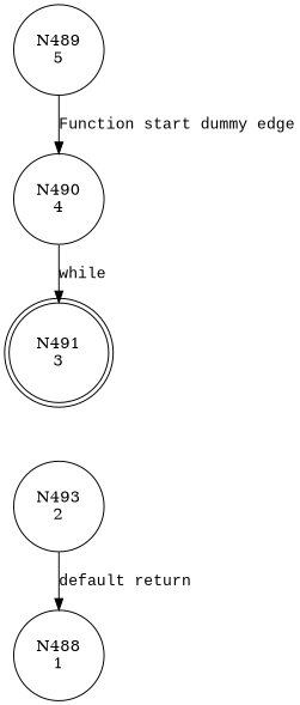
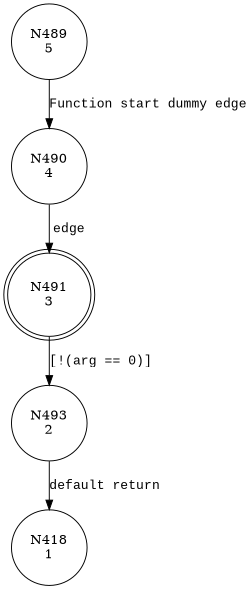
  digraph {
    node [shape=circle]
    edge [fontname="Courier New"]
    n1 [label="N489\n5"]
    n2 [label="N490\n4"]
    n3 [label="N491\n3" shape=doublecircle]
    n4 [label="N493\n2"]
-   n5 [label="N488\n1"]
+   n5 [label="N418\n1"]
    n1 -> n2 [label="Function start dummy edge"]
-   n2 -> n3 [label=while]
+   n2 -> n3 [label="edge"]
+   n3 -> n4 [label="[!(arg == 0)]"]
    n4 -> n5 [label="default return"]
  }
